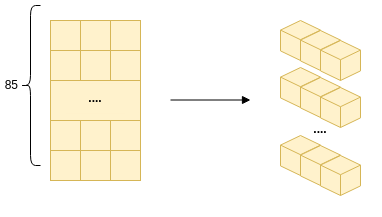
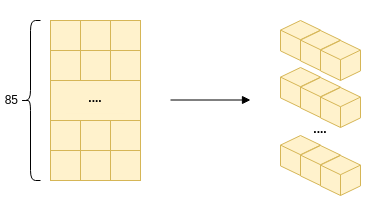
  <mxCell id="0" />
  <mxCell id="1" parent="0" />
  <mxCell id="2" value="" style="rounded=0;whiteSpace=wrap;html=1;fillColor=#fff2cc;strokeColor=#d6b656;" vertex="1" parent="1"><mxGeometry x="50" y="20" width="90" height="160" as="geometry" /></mxCell>
  <mxCell id="3" value="" style="rounded=0;whiteSpace=wrap;html=1;fillColor=#fff2cc;strokeColor=#d6b656;" vertex="1" parent="1"><mxGeometry x="50" y="20" width="30" height="30" as="geometry" /></mxCell>
  <mxCell id="4" value="" style="rounded=0;whiteSpace=wrap;html=1;fillColor=#fff2cc;strokeColor=#d6b656;" vertex="1" parent="1"><mxGeometry x="80" y="20" width="30" height="30" as="geometry" /></mxCell>
  <mxCell id="5" value="" style="rounded=0;whiteSpace=wrap;html=1;fillColor=#fff2cc;strokeColor=#d6b656;" vertex="1" parent="1"><mxGeometry x="110" y="20" width="30" height="30" as="geometry" /></mxCell>
  <mxCell id="6" value="" style="rounded=0;whiteSpace=wrap;html=1;fillColor=#fff2cc;strokeColor=#d6b656;" vertex="1" parent="1"><mxGeometry x="50" y="50" width="30" height="30" as="geometry" /></mxCell>
  <mxCell id="7" value="" style="rounded=0;whiteSpace=wrap;html=1;fillColor=#fff2cc;strokeColor=#d6b656;" vertex="1" parent="1"><mxGeometry x="80" y="50" width="30" height="30" as="geometry" /></mxCell>
  <mxCell id="8" value="" style="rounded=0;whiteSpace=wrap;html=1;fillColor=#fff2cc;strokeColor=#d6b656;" vertex="1" parent="1"><mxGeometry x="110" y="50" width="30" height="30" as="geometry" /></mxCell>
  <mxCell id="9" value="" style="rounded=0;whiteSpace=wrap;html=1;fillColor=#fff2cc;strokeColor=#d6b656;" vertex="1" parent="1"><mxGeometry x="50" y="120" width="30" height="30" as="geometry" /></mxCell>
  <mxCell id="10" value="" style="rounded=0;whiteSpace=wrap;html=1;fillColor=#fff2cc;strokeColor=#d6b656;" vertex="1" parent="1"><mxGeometry x="80" y="120" width="30" height="30" as="geometry" /></mxCell>
  <mxCell id="11" value="" style="rounded=0;whiteSpace=wrap;html=1;fillColor=#fff2cc;strokeColor=#d6b656;" vertex="1" parent="1"><mxGeometry x="110" y="120" width="30" height="30" as="geometry" /></mxCell>
  <mxCell id="12" value="" style="rounded=0;whiteSpace=wrap;html=1;fillColor=#fff2cc;strokeColor=#d6b656;" vertex="1" parent="1"><mxGeometry x="50" y="150" width="30" height="30" as="geometry" /></mxCell>
  <mxCell id="13" value="" style="rounded=0;whiteSpace=wrap;html=1;fillColor=#fff2cc;strokeColor=#d6b656;" vertex="1" parent="1"><mxGeometry x="80" y="150" width="30" height="30" as="geometry" /></mxCell>
  <mxCell id="14" value="" style="rounded=0;whiteSpace=wrap;html=1;fillColor=#fff2cc;strokeColor=#d6b656;" vertex="1" parent="1"><mxGeometry x="110" y="150" width="30" height="30" as="geometry" /></mxCell>
  <mxCell id="15" value="...." style="text;html=1;align=center;verticalAlign=middle;whiteSpace=wrap;rounded=0;fontStyle=1;fillColor=#fff2cc;strokeColor=none;" vertex="1" parent="1"><mxGeometry x="65" y="83" width="60" height="30" as="geometry" /></mxCell>
  <mxCell id="16" value="" style="html=1;shape=mxgraph.basic.isocube;isoAngle=15;fillColor=#fff2cc;strokeColor=#d6b656;" vertex="1" parent="1"><mxGeometry x="280" y="20" width="40" height="40" as="geometry" /></mxCell>
  <mxCell id="17" value="" style="html=1;shape=mxgraph.basic.isocube;isoAngle=15;fillColor=#fff2cc;strokeColor=#d6b656;" vertex="1" parent="1"><mxGeometry x="300" y="30" width="40" height="40" as="geometry" /></mxCell>
  <mxCell id="18" value="" style="html=1;shape=mxgraph.basic.isocube;isoAngle=15;fillColor=#fff2cc;strokeColor=#d6b656;" vertex="1" parent="1"><mxGeometry x="320" y="40" width="40" height="40" as="geometry" /></mxCell>
  <mxCell id="19" value="" style="html=1;shape=mxgraph.basic.isocube;isoAngle=15;fillColor=#fff2cc;strokeColor=#d6b656;" vertex="1" parent="1"><mxGeometry x="280" y="67" width="40" height="40" as="geometry" /></mxCell>
  <mxCell id="20" value="" style="html=1;shape=mxgraph.basic.isocube;isoAngle=15;fillColor=#fff2cc;strokeColor=#d6b656;" vertex="1" parent="1"><mxGeometry x="300" y="77" width="40" height="40" as="geometry" /></mxCell>
  <mxCell id="21" value="" style="html=1;shape=mxgraph.basic.isocube;isoAngle=15;fillColor=#fff2cc;strokeColor=#d6b656;" vertex="1" parent="1"><mxGeometry x="320" y="87" width="40" height="40" as="geometry" /></mxCell>
  <mxCell id="22" value="" style="html=1;shape=mxgraph.basic.isocube;isoAngle=15;fillColor=#fff2cc;strokeColor=#d6b656;" vertex="1" parent="1"><mxGeometry x="280" y="135" width="40" height="40" as="geometry" /></mxCell>
  <mxCell id="23" value="" style="html=1;shape=mxgraph.basic.isocube;isoAngle=15;fillColor=#fff2cc;strokeColor=#d6b656;" vertex="1" parent="1"><mxGeometry x="300" y="145" width="40" height="40" as="geometry" /></mxCell>
  <mxCell id="24" value="" style="html=1;shape=mxgraph.basic.isocube;isoAngle=15;fillColor=#fff2cc;strokeColor=#d6b656;" vertex="1" parent="1"><mxGeometry x="320" y="155" width="40" height="40" as="geometry" /></mxCell>
  <mxCell id="25" value="...." style="text;html=1;align=center;verticalAlign=middle;whiteSpace=wrap;rounded=0;fontStyle=1;" vertex="1" parent="1"><mxGeometry x="290" y="114" width="60" height="30" as="geometry" /></mxCell>
- <mxCell id="26" value="85" style="shape=curlyBracket;whiteSpace=wrap;html=1;rounded=1;labelPosition=left;verticalLabelPosition=middle;align=right;verticalAlign=middle;" vertex="1" parent="1"><mxGeometry x="20" y="5" width="20" height="160" as="geometry" /></mxCell>
+ <mxCell id="26" value="85" style="shape=curlyBracket;whiteSpace=wrap;html=1;rounded=1;labelPosition=left;verticalLabelPosition=middle;align=right;verticalAlign=middle;" vertex="1" parent="1"><mxGeometry x="20" y="20" width="20" height="160" as="geometry" /></mxCell>
  <mxCell id="27" value="" style="endArrow=block;html=1;rounded=0;endFill=1;" edge="1" parent="1"><mxGeometry width="50" height="50" relative="1" as="geometry"><mxPoint x="170" y="99.5" as="sourcePoint" /><mxPoint x="250" y="99.5" as="targetPoint" /></mxGeometry></mxCell>
